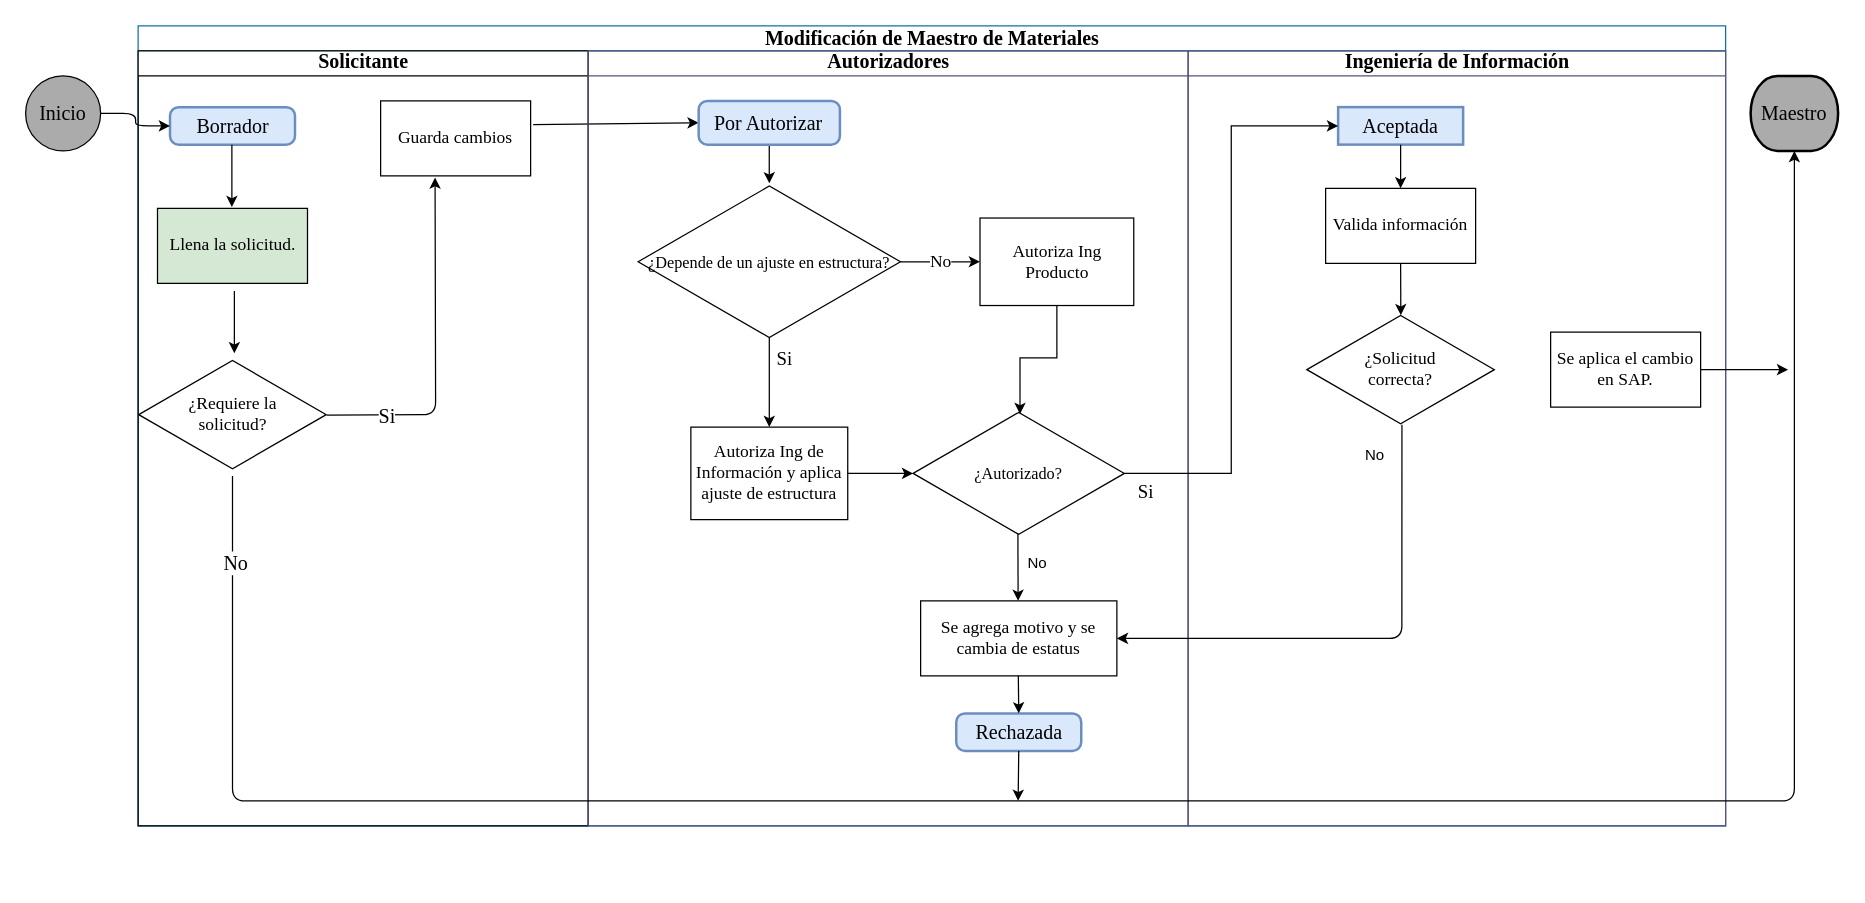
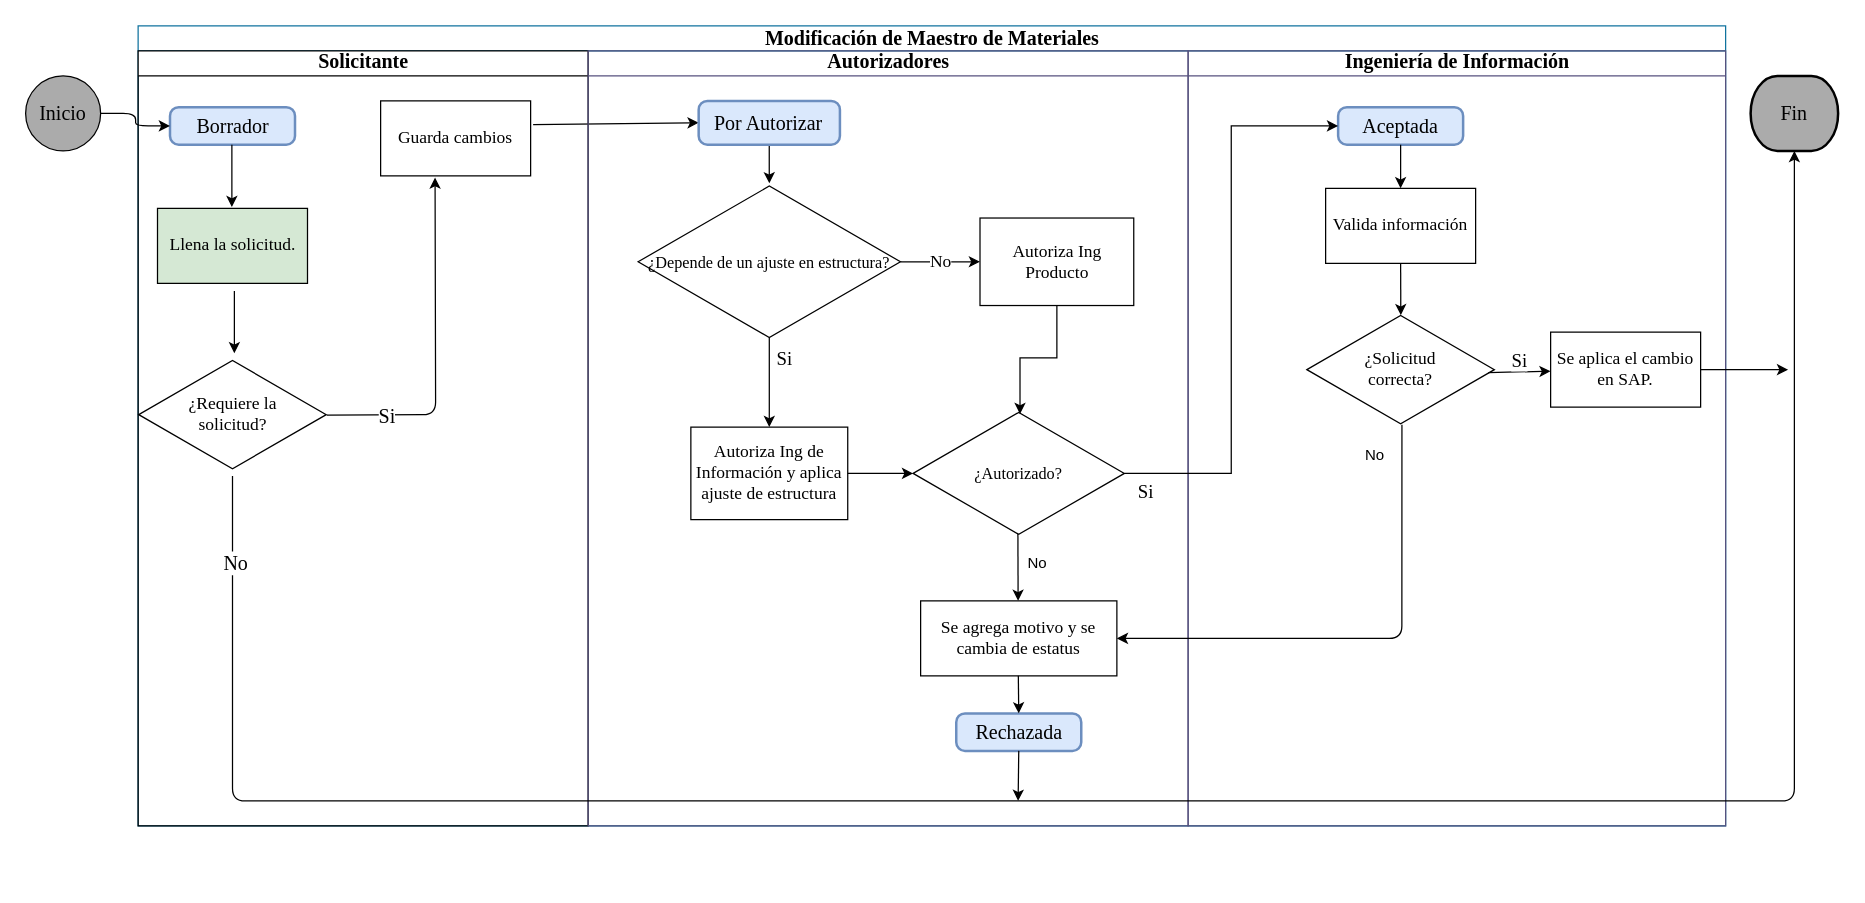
  <mxCell id="0" />
  <mxCell id="1" parent="0" />
  <mxCell value="&lt;p&gt;Modificación de Maestro de Materiales&lt;/p&gt;" style="swimlane;html=1;childLayout=stackLayout;resizeParent=1;resizeParentMax=0;startSize=20;fillColor=#FFFFFF;strokeColor=#10739e;fontFamily=Century Gothic;spacing=8;fontSize=16;verticalAlign=middle;" id="2" parent="1" vertex="1"><mxGeometry as="geometry" height="640" width="1270" x="110" y="20" /></mxCell>
  <mxCell value="Solicitante" style="swimlane;html=1;startSize=20;fillColor=#FFFFFF;strokeColor=#000000;fontFamily=Century Gothic;fontSize=16;verticalAlign=bottom;" id="3" parent="2" vertex="1"><mxGeometry as="geometry" height="620" width="360" y="20" /></mxCell>
  <mxCell value="Borrador" style="rounded=1;whiteSpace=wrap;html=1;absoluteArcSize=1;arcSize=14;strokeWidth=2;fillColor=#dae8fc;fontFamily=century gothic;fontSize=16;strokeColor=#6c8ebf;" id="4" parent="3" vertex="1"><mxGeometry as="geometry" height="30" width="100" x="25.5" y="45" /></mxCell>
  <mxCell value="&lt;font style=&quot;font-size: 14px;&quot;&gt;Llena la solicitud.&lt;/font&gt;" style="rounded=0;whiteSpace=wrap;html=1;fillColor=#d5e8d4;arcSize=14;fontFamily=century gothic;fontSize=14;" id="5" parent="3" vertex="1"><mxGeometry as="geometry" height="60" width="120" x="15.5" y="126" /></mxCell>
  <mxCell value="" style="endArrow=classic;html=1;fontFamily=century gothic;" id="6" parent="3" edge="1"><mxGeometry as="geometry" height="50" width="50" relative="1"><mxPoint as="sourcePoint" x="77" y="192" /><mxPoint as="targetPoint" x="77" y="242" /></mxGeometry></mxCell>
  <mxCell value="¿Requiere la &lt;br style=&quot;font-size: 14px;&quot;&gt;solicitud?" style="html=1;whiteSpace=wrap;aspect=fixed;shape=isoRectangle;fillColor=#FFFFFF;fontFamily=century gothic;fontSize=14;" id="7" parent="3" vertex="1"><mxGeometry as="geometry" height="90" width="150" x="0.5" y="246" /></mxCell>
  <mxCell value="" style="endArrow=classic;html=1;fontFamily=century gothic;" id="8" parent="3" edge="1"><mxGeometry as="geometry" height="50" width="50" relative="1"><mxPoint as="sourcePoint" x="75" y="75" /><mxPoint as="targetPoint" x="75" y="125" /></mxGeometry></mxCell>
  <mxCell value="&lt;font style=&quot;font-size: 14px;&quot;&gt;Guarda cambios&lt;/font&gt;" style="rounded=0;whiteSpace=wrap;html=1;fillColor=#FFFFFF;arcSize=14;fontFamily=century gothic;fontSize=14;" id="9" parent="3" vertex="1"><mxGeometry as="geometry" height="60" width="120" x="194" y="40" /></mxCell>
  <mxCell value="" style="endArrow=classic;html=1;fontFamily=century gothic;entryX=0;entryY=0.5;entryDx=0;entryDy=0;" id="10" parent="3" edge="1" target="15"><mxGeometry as="geometry" height="50" width="50" relative="1"><mxPoint as="sourcePoint" x="316" y="59" /><mxPoint as="targetPoint" x="441" y="59" /></mxGeometry></mxCell>
  <mxCell value="" style="endArrow=classic;html=1;entryX=0.363;entryY=1.022;entryDx=0;entryDy=0;entryPerimeter=0;exitX=1.003;exitY=0.504;exitDx=0;exitDy=0;exitPerimeter=0;" id="11" parent="3" edge="1" target="9" source="7"><mxGeometry as="geometry" height="50" width="50" relative="1"><mxPoint as="sourcePoint" x="155" y="279" /><mxPoint as="targetPoint" x="231" y="214" /><Array as="points"><mxPoint x="238" y="291" /></Array></mxGeometry></mxCell>
  <mxCell value="Si" style="text;html=1;resizable=0;points=[];align=center;verticalAlign=middle;labelBackgroundColor=#ffffff;fontFamily=century gothic;fontSize=16;" id="12" parent="11" vertex="1" connectable="0"><mxGeometry as="geometry" x="-0.653" relative="1"><mxPoint as="offset" /></mxGeometry></mxCell>
  <mxCell value="Autorizadores" style="swimlane;html=1;startSize=20;fillColor=none;strokeColor=#56517e;fontFamily=Century Gothic;fontSize=16;verticalAlign=bottom;" id="13" parent="2" vertex="1"><mxGeometry as="geometry" height="620" width="480" x="360" y="20" /></mxCell>
  <mxCell style="edgeStyle=orthogonalEdgeStyle;rounded=0;orthogonalLoop=1;jettySize=auto;html=1;" id="14" parent="13" edge="1" target="17" source="15"><mxGeometry as="geometry" relative="1" /></mxCell>
  <mxCell value="Por Autorizar" style="rounded=1;whiteSpace=wrap;html=1;absoluteArcSize=1;arcSize=14;strokeWidth=2;fillColor=#dae8fc;fontFamily=century gothic;fontSize=16;strokeColor=#6c8ebf;" id="15" parent="13" vertex="1"><mxGeometry as="geometry" height="35" width="113" x="88.44" y="40" /></mxCell>
  <mxCell value="&lt;font style=&quot;font-size: 14px&quot;&gt;Autoriza Ing de Información y aplica ajuste de estructura&lt;/font&gt;" style="rounded=0;whiteSpace=wrap;html=1;fillColor=#FFFFFF;arcSize=14;fontFamily=century gothic;fontSize=14;" id="16" parent="13" vertex="1"><mxGeometry as="geometry" height="74" width="125.5" x="82.19" y="301" /></mxCell>
  <mxCell value="¿Depende de un ajuste en estructura?" style="html=1;whiteSpace=wrap;aspect=fixed;shape=isoRectangle;fillColor=#FFFFFF;fontFamily=century gothic;fontSize=13;" id="17" parent="13" vertex="1"><mxGeometry as="geometry" height="125.43" width="209.88" x="40" y="106" /></mxCell>
  <mxCell value="&lt;font style=&quot;font-size: 14px&quot;&gt;Autoriza Ing Producto&lt;/font&gt;" style="rounded=0;whiteSpace=wrap;html=1;fillColor=#FFFFFF;arcSize=14;fontFamily=century gothic;fontSize=14;" id="18" parent="13" vertex="1"><mxGeometry as="geometry" height="70" width="123" x="313.5" y="133.72" /></mxCell>
  <mxCell value="" style="endArrow=classic;html=1;fontFamily=century gothic;fontSize=14;entryX=0.5;entryY=0;entryDx=0;entryDy=0;exitX=0.5;exitY=0.984;exitDx=0;exitDy=0;exitPerimeter=0;" id="19" parent="13" edge="1" target="16" source="17"><mxGeometry as="geometry" height="50" width="50" relative="1"><mxPoint as="sourcePoint" x="130" y="246" /><mxPoint as="targetPoint" x="154" y="286" /></mxGeometry></mxCell>
  <mxCell value="Rechazada" style="rounded=1;whiteSpace=wrap;html=1;absoluteArcSize=1;arcSize=14;strokeWidth=2;fillColor=#dae8fc;fontFamily=century gothic;strokeColor=#6c8ebf;fontSize=16;" id="20" parent="13" vertex="1"><mxGeometry as="geometry" height="30" width="100" x="294.5" y="530" /></mxCell>
  <mxCell value="" style="endArrow=classic;html=1;fontFamily=century gothic;exitX=0.496;exitY=0.981;exitDx=0;exitDy=0;exitPerimeter=0;" id="21" parent="13" edge="1" source="24"><mxGeometry as="geometry" height="50" width="50" relative="1"><mxPoint as="sourcePoint" x="201" y="571" /><mxPoint as="targetPoint" x="344" y="440" /></mxGeometry></mxCell>
  <mxCell value="No" style="edgeStyle=segmentEdgeStyle;endArrow=classic;html=1;fontFamily=century gothic;fontSize=14;" id="22" parent="13" edge="1" target="18" source="17"><mxGeometry as="geometry" height="50" width="50" relative="1"><mxPoint as="sourcePoint" x="249" y="165" /><mxPoint as="targetPoint" x="310" y="171" /></mxGeometry></mxCell>
  <mxCell value="Si" style="text;html=1;resizable=0;points=[];align=center;verticalAlign=middle;labelBackgroundColor=#ffffff;fontSize=15;fontFamily=century gothic;" id="23" parent="13" vertex="1" connectable="0"><mxGeometry as="geometry" x="770.003" y="255.903"><mxPoint as="offset" x="-614" y="-10" /></mxGeometry></mxCell>
  <mxCell value="¿Autorizado?" style="html=1;whiteSpace=wrap;aspect=fixed;shape=isoRectangle;fillColor=#FFFFFF;fontFamily=century gothic;fontSize=13;" id="24" parent="13" vertex="1"><mxGeometry as="geometry" height="101" width="169" x="260" y="287.5" /></mxCell>
  <mxCell value="" style="endArrow=classic;html=1;fontFamily=century gothic;exitX=0.5;exitY=1;exitDx=0;exitDy=0;" id="25" parent="13" edge="1" source="20"><mxGeometry as="geometry" height="50" width="50" relative="1"><mxPoint as="sourcePoint" x="344" y="600" /><mxPoint as="targetPoint" x="344" y="600" /></mxGeometry></mxCell>
  <mxCell value="No" style="text;html=1;" id="26" parent="13" vertex="1"><mxGeometry as="geometry" height="30" width="30" x="350" y="396" /></mxCell>
  <mxCell style="edgeStyle=orthogonalEdgeStyle;rounded=0;orthogonalLoop=1;jettySize=auto;html=1;exitX=0.5;exitY=1;exitDx=0;exitDy=0;entryX=0.506;entryY=0.03;entryDx=0;entryDy=0;entryPerimeter=0;" id="27" parent="13" edge="1" target="24" source="18"><mxGeometry as="geometry" relative="1" /></mxCell>
  <mxCell style="edgeStyle=orthogonalEdgeStyle;rounded=0;orthogonalLoop=1;jettySize=auto;html=1;" id="28" parent="13" edge="1" target="24" source="16"><mxGeometry as="geometry" relative="1"><mxPoint as="targetPoint" x="230" y="338" /></mxGeometry></mxCell>
  <mxCell value="&lt;font style=&quot;font-size: 14px&quot;&gt;Se agrega motivo y se cambia de estatus&lt;br style=&quot;font-size: 14px&quot;&gt;&lt;/font&gt;" style="rounded=0;whiteSpace=wrap;html=1;fillColor=#FFFFFF;arcSize=14;fontFamily=century gothic;fontSize=14;" id="29" parent="13" vertex="1"><mxGeometry as="geometry" height="60" width="157" x="266" y="440" /></mxCell>
  <mxCell value="" style="endArrow=classic;html=1;fontFamily=century gothic;entryX=0.5;entryY=0;entryDx=0;entryDy=0;" id="30" parent="13" edge="1" target="20"><mxGeometry as="geometry" height="50" width="50" relative="1"><mxPoint as="sourcePoint" x="344.16" y="500" /><mxPoint as="targetPoint" x="344.16" y="556" /></mxGeometry></mxCell>
  <mxCell value="Si" style="text;html=1;resizable=0;points=[];align=center;verticalAlign=middle;labelBackgroundColor=#ffffff;fontSize=15;fontFamily=century gothic;" id="31" parent="13" vertex="1" connectable="0"><mxGeometry as="geometry" x="436.503" y="360.001"><mxPoint as="offset" x="9.2" y="-8.02" /></mxGeometry></mxCell>
  <mxCell value="Ingeniería de Información" style="swimlane;html=1;startSize=20;fillColor=none;strokeColor=#56517e;fontFamily=Century Gothic;fontSize=16;verticalAlign=bottom;" id="32" parent="2" vertex="1"><mxGeometry as="geometry" height="620" width="430" x="840" y="20" /></mxCell>
  <mxCell value="&lt;font style=&quot;font-size: 14px;&quot;&gt;Valida información&lt;/font&gt;" style="rounded=0;whiteSpace=wrap;html=1;fillColor=#FFFFFF;arcSize=14;fontFamily=century gothic;fontSize=14;" id="33" parent="32" vertex="1"><mxGeometry as="geometry" height="60" width="120" x="110" y="110" /></mxCell>
  <mxCell value="" style="endArrow=classic;html=1;fontFamily=century gothic;entryX=0.501;entryY=0.016;entryDx=0;entryDy=0;entryPerimeter=0;" id="34" parent="32" edge="1" target="35"><mxGeometry as="geometry" height="50" width="50" relative="1"><mxPoint as="sourcePoint" x="170" y="170" /><mxPoint as="targetPoint" x="335.5" y="153.28" /></mxGeometry></mxCell>
  <mxCell value="¿Solicitud &lt;br style=&quot;font-size: 14px;&quot;&gt;correcta?" style="html=1;whiteSpace=wrap;aspect=fixed;shape=isoRectangle;fillColor=#FFFFFF;fontFamily=century gothic;fontSize=14;" id="35" parent="32" vertex="1"><mxGeometry as="geometry" height="90" width="150" x="95" y="210" /></mxCell>
+ <mxCell value="" style="endArrow=classic;html=1;fontFamily=century gothic;exitX=0.968;exitY=0.526;exitDx=0;exitDy=0;exitPerimeter=0;" id="36" parent="32" edge="1" target="39" source="35"><mxGeometry as="geometry" height="50" width="50" relative="1"><mxPoint as="sourcePoint" x="339.5" y="242.28" /><mxPoint as="targetPoint" x="170" y="348" /></mxGeometry></mxCell>
+ <mxCell value="Si" style="text;html=1;resizable=0;points=[];align=center;verticalAlign=middle;labelBackgroundColor=#ffffff;fontSize=15;fontFamily=century gothic;" id="37" parent="36" vertex="1" connectable="0"><mxGeometry as="geometry" x="-0.4" y="3" relative="1"><mxPoint as="offset" x="9.2" y="-8.02" /></mxGeometry></mxCell>
  <mxCell value="" style="edgeStyle=orthogonalEdgeStyle;rounded=0;orthogonalLoop=1;jettySize=auto;html=1;" id="38" parent="32" edge="1" source="39"><mxGeometry as="geometry" relative="1"><mxPoint as="targetPoint" x="480" y="255" /></mxGeometry></mxCell>
  <mxCell value="&lt;font style=&quot;font-size: 14px;&quot;&gt;Se aplica el cambio en SAP.&lt;br style=&quot;font-size: 14px;&quot;&gt;&lt;/font&gt;" style="rounded=0;whiteSpace=wrap;html=1;fillColor=#FFFFFF;arcSize=14;fontFamily=century gothic;fontSize=14;" id="39" parent="32" vertex="1"><mxGeometry as="geometry" height="60" width="120" x="290" y="225" /></mxCell>
- <mxCell value="Aceptada" style="whiteSpace=wrap;html=1;absoluteArcSize=1;arcSize=14;strokeWidth=2;fillColor=#dae8fc;fontFamily=century gothic;fontSize=16;strokeColor=#6c8ebf;rounded=0;" id="40" parent="32" vertex="1"><mxGeometry as="geometry" height="30" width="100" x="120" y="45" /></mxCell>
+ <mxCell value="Aceptada" style="rounded=1;whiteSpace=wrap;html=1;absoluteArcSize=1;arcSize=14;strokeWidth=2;fillColor=#dae8fc;fontFamily=century gothic;fontSize=16;strokeColor=#6c8ebf;" id="40" parent="32" vertex="1"><mxGeometry as="geometry" height="30" width="100" x="120" y="45" /></mxCell>
  <mxCell value="" style="endArrow=classic;html=1;fontFamily=century gothic;exitX=0.5;exitY=1;exitDx=0;exitDy=0;" id="41" parent="32" edge="1" target="33" source="40"><mxGeometry as="geometry" height="50" width="50" relative="1"><mxPoint as="sourcePoint" x="305" y="100" /><mxPoint as="targetPoint" x="305.15" y="151.44" /></mxGeometry></mxCell>
  <mxCell value="No" style="text;html=1;" id="42" parent="32" vertex="1"><mxGeometry as="geometry" height="30" width="30" x="140" y="310" /></mxCell>
  <mxCell value="" style="edgeStyle=orthogonalEdgeStyle;rounded=0;orthogonalLoop=1;jettySize=auto;html=1;entryX=0;entryY=0.5;entryDx=0;entryDy=0;" id="43" parent="2" edge="1" target="40" source="24"><mxGeometry as="geometry" relative="1"><mxPoint as="targetPoint" x="869" y="358" /></mxGeometry></mxCell>
  <mxCell value="" style="endArrow=classic;html=1;fontFamily=century gothic;fontSize=14;exitX=0.507;exitY=0.989;exitDx=0;exitDy=0;exitPerimeter=0;entryX=1;entryY=0.5;entryDx=0;entryDy=0;" id="44" parent="2" edge="1" target="29" source="35"><mxGeometry as="geometry" height="50" width="50" relative="1"><mxPoint as="sourcePoint" x="1638" y="381" /><mxPoint as="targetPoint" x="1011" y="370" /><Array as="points"><mxPoint x="1011" y="490" /></Array></mxGeometry></mxCell>
  <mxCell value="" style="edgeStyle=elbowEdgeStyle;elbow=vertical;endArrow=classic;html=1;fontFamily=century gothic;entryX=0.5;entryY=1;entryDx=0;entryDy=0;entryPerimeter=0;" id="45" parent="1" edge="1" target="49"><mxGeometry as="geometry" height="50" width="50" relative="1"><mxPoint as="sourcePoint" x="185.5" y="380" /><mxPoint as="targetPoint" x="1162" y="167" /><Array as="points"><mxPoint x="840" y="640" /><mxPoint x="499" y="700" /></Array></mxGeometry></mxCell>
  <mxCell value="No" style="text;html=1;resizable=0;points=[];align=center;verticalAlign=middle;labelBackgroundColor=#ffffff;fontFamily=century gothic;fontSize=16;" id="46" parent="45" vertex="1" connectable="0"><mxGeometry as="geometry" x="-0.932" y="2" relative="1"><mxPoint as="offset" /></mxGeometry></mxCell>
  <mxCell value="Inicio" style="ellipse;whiteSpace=wrap;html=1;aspect=fixed;fillColor=#ABABAB;fontSize=16;fontFamily=century gothic;" id="47" parent="1" vertex="1"><mxGeometry as="geometry" height="60" width="60" x="20" y="60" /></mxCell>
  <mxCell value="" style="edgeStyle=elbowEdgeStyle;elbow=horizontal;endArrow=classic;html=1;entryX=0;entryY=0.5;entryDx=0;entryDy=0;" id="48" parent="1" edge="1" target="4"><mxGeometry as="geometry" height="50" width="50" relative="1"><mxPoint as="sourcePoint" x="80" y="90" /><mxPoint as="targetPoint" x="172" y="138" /></mxGeometry></mxCell>
- <mxCell value="Maestro" style="strokeWidth=2;html=1;shape=mxgraph.flowchart.terminator;whiteSpace=wrap;fillColor=#ABABAB;fontFamily=century gothic;fontSize=16;" id="49" parent="1" vertex="1"><mxGeometry as="geometry" height="60" width="70" x="1400" y="60" /></mxCell>
+ <mxCell value="Fin" style="strokeWidth=2;html=1;shape=mxgraph.flowchart.terminator;whiteSpace=wrap;fillColor=#ABABAB;fontFamily=century gothic;fontSize=16;" id="49" parent="1" vertex="1"><mxGeometry as="geometry" height="60" width="70" x="1400" y="60" /></mxCell>
